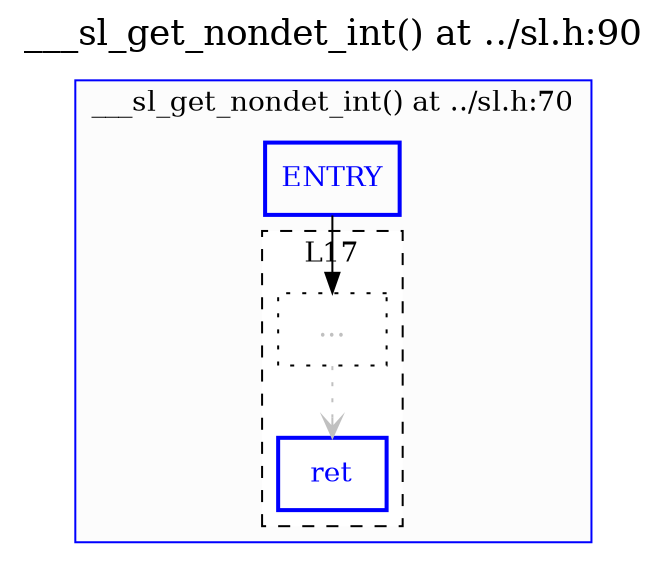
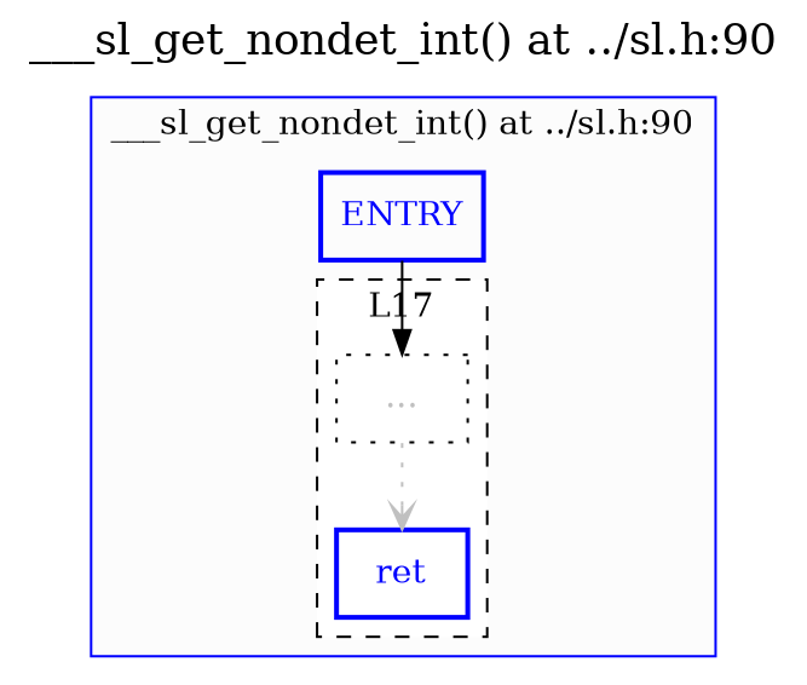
  digraph {
    label=<<FONT POINT-SIZE="18">___sl_get_nondet_int() at ../sl.h:90</FONT>>
    labelloc=t
    node [color=blue fontcolor=blue shape=box style=bold]
    n1 [color=black fontcolor=gray label="..." style=dotted]
    n2 [label=ret]
    n3 [label=ENTRY]
    subgraph cluster_1 {
      bgcolor=gray99
      color=blue
-     label="___sl_get_nondet_int() at ../sl.h:70"
+     label="___sl_get_nondet_int() at ../sl.h:90"
      n3
      subgraph cluster_2 {
        bgcolor=white
        color=black
        label=L17
        style=dashed
        n1
        n2
      }
    }
    n1 -> n2 [arrowhead=open color=gray style=dotted]
    n3 -> n1 [color=black]
  }
